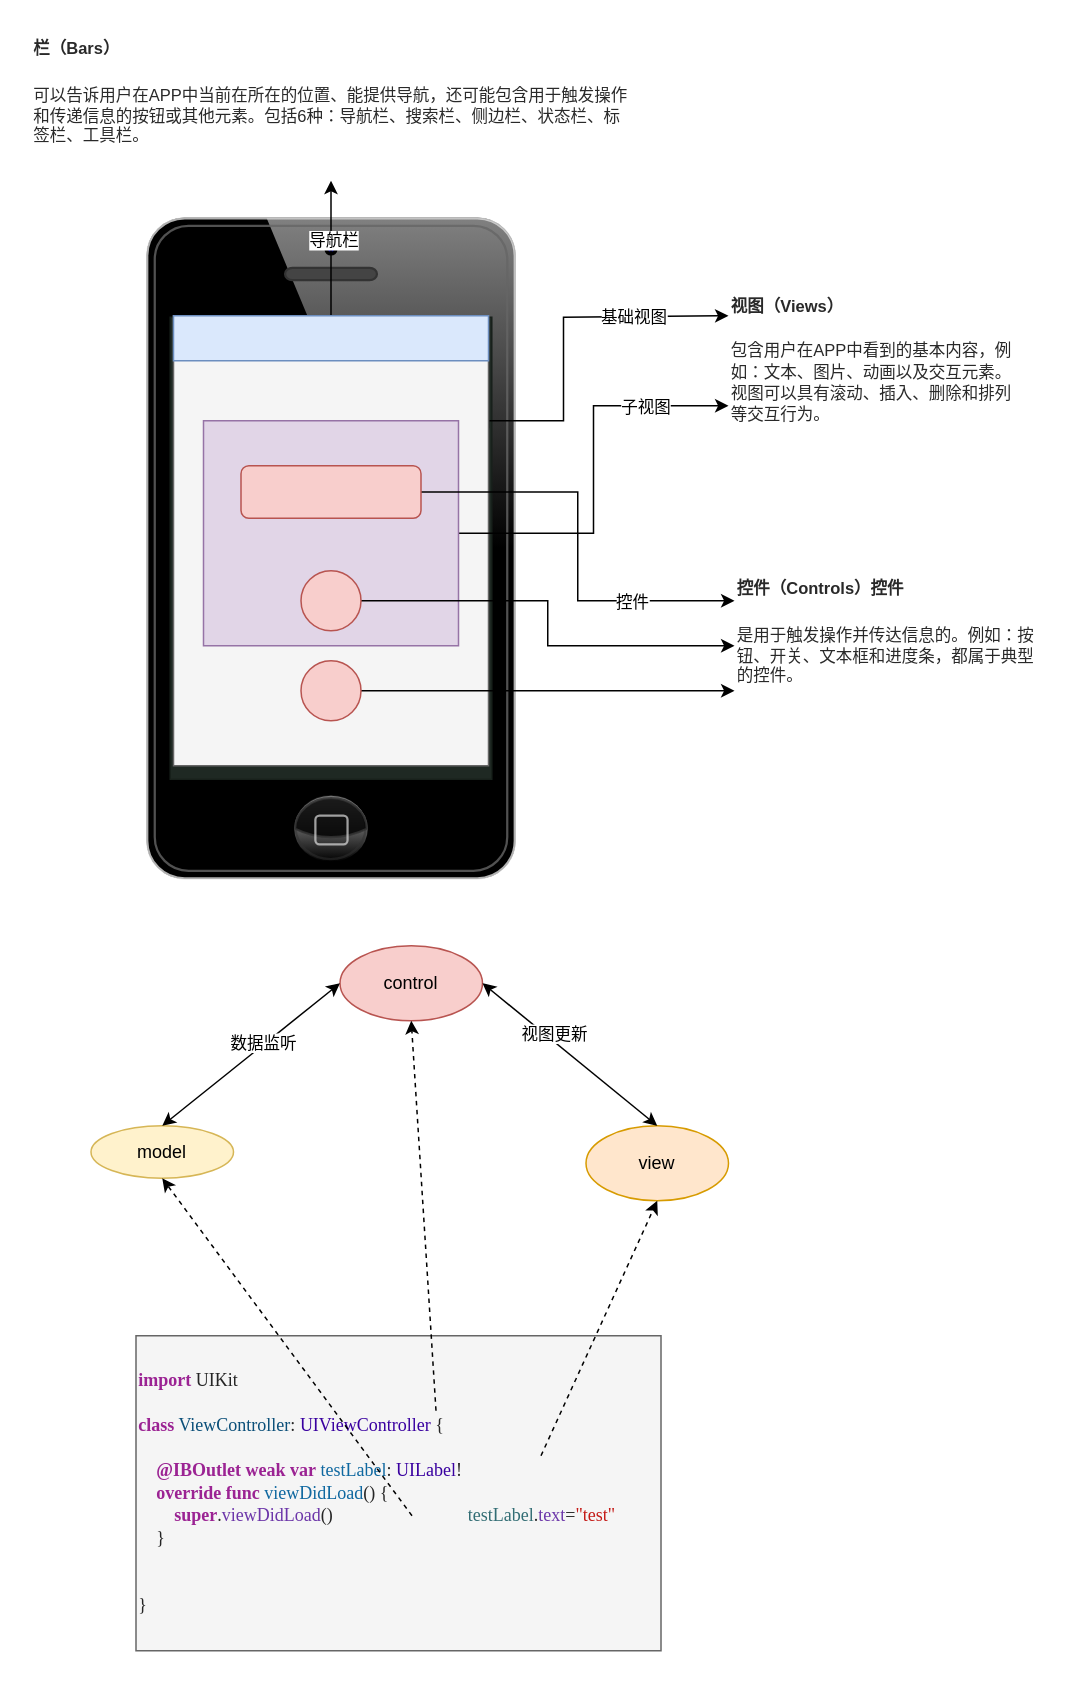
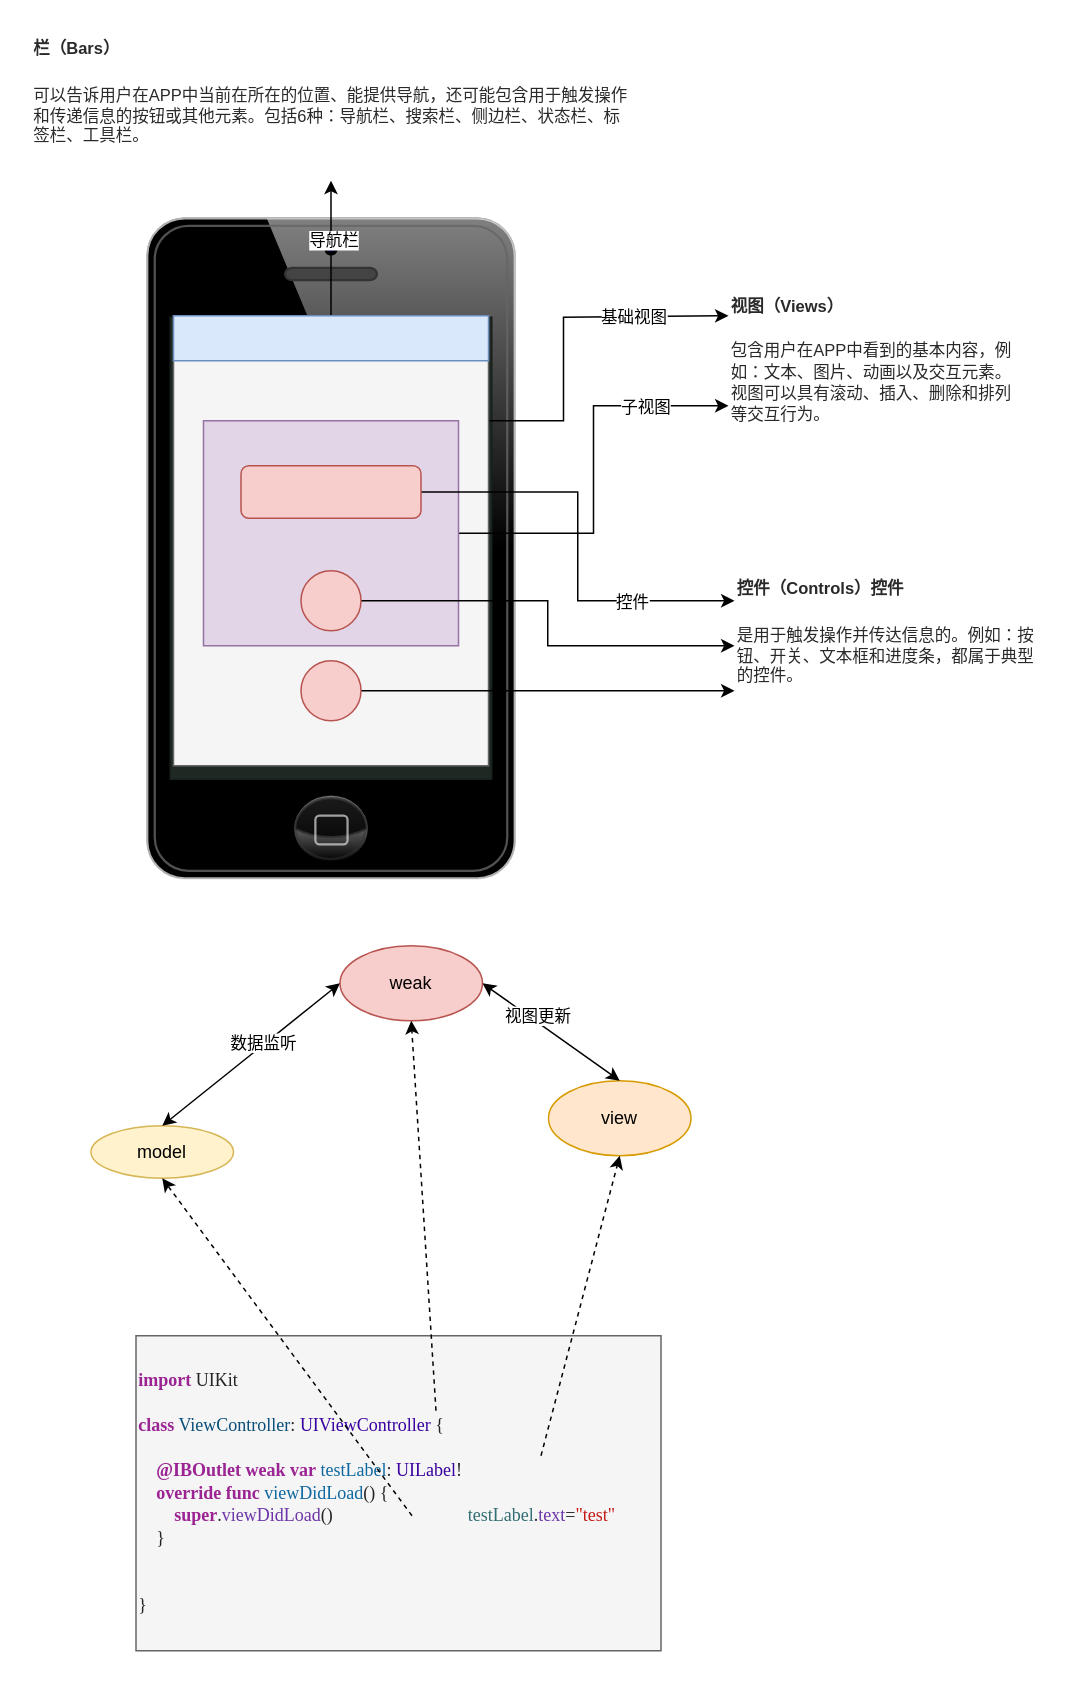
  <mxCell id="0" />
  <mxCell id="1" parent="0" />
  <mxCell id="2" value="&lt;p class=&quot;p1&quot; style=&quot;margin: 0px ; font-stretch: normal ; line-height: normal ; font-family: &amp;#34;menlo&amp;#34; ; color: rgba(0 , 0 , 0 , 0.85)&quot;&gt;&lt;span class=&quot;s1&quot; style=&quot;color: rgb(155 , 35 , 147)&quot;&gt;&lt;b&gt;import&lt;/b&gt;&lt;/span&gt; UIKit&lt;/p&gt;&lt;p class=&quot;p4&quot; style=&quot;margin: 0px ; font-stretch: normal ; line-height: normal ; font-family: &amp;#34;menlo&amp;#34; ; color: rgba(0 , 0 , 0 , 0.85) ; min-height: 14px&quot;&gt;&lt;br&gt;&lt;/p&gt;&lt;p class=&quot;p5&quot; style=&quot;margin: 0px ; font-stretch: normal ; line-height: normal ; font-family: &amp;#34;menlo&amp;#34; ; color: rgb(57 , 0 , 160)&quot;&gt;&lt;span class=&quot;s1&quot; style=&quot;color: rgb(155 , 35 , 147)&quot;&gt;&lt;b&gt;class&lt;/b&gt;&lt;/span&gt;&lt;span class=&quot;s2&quot; style=&quot;color: rgba(0 , 0 , 0 , 0.85)&quot;&gt; &lt;/span&gt;&lt;span class=&quot;s3&quot; style=&quot;color: rgb(11 , 79 , 121)&quot;&gt;ViewController&lt;/span&gt;&lt;span class=&quot;s2&quot; style=&quot;color: rgba(0 , 0 , 0 , 0.85)&quot;&gt;: &lt;/span&gt;UIViewController&lt;span class=&quot;s2&quot; style=&quot;color: rgba(0 , 0 , 0 , 0.85)&quot;&gt; {&lt;/span&gt;&lt;/p&gt;&lt;p class=&quot;p4&quot; style=&quot;margin: 0px ; font-stretch: normal ; line-height: normal ; font-family: &amp;#34;menlo&amp;#34; ; color: rgba(0 , 0 , 0 , 0.85) ; min-height: 14px&quot;&gt;&lt;br&gt;&lt;/p&gt;&lt;p class=&quot;p3&quot; style=&quot;margin: 0px ; font-stretch: normal ; line-height: normal ; font-family: &amp;#34;menlo&amp;#34; ; color: rgb(155 , 35 , 147)&quot;&gt;&lt;span class=&quot;s2&quot; style=&quot;color: rgba(0 , 0 , 0 , 0.85)&quot;&gt;&amp;nbsp; &amp;nbsp; &lt;/span&gt;&lt;b&gt;@IBOutlet&lt;/b&gt;&lt;span class=&quot;s2&quot; style=&quot;color: rgba(0 , 0 , 0 , 0.85)&quot;&gt; &lt;/span&gt;&lt;b&gt;weak&lt;/b&gt;&lt;span class=&quot;s2&quot; style=&quot;color: rgba(0 , 0 , 0 , 0.85)&quot;&gt; &lt;/span&gt;&lt;b&gt;var&lt;/b&gt;&lt;span class=&quot;s2&quot; style=&quot;color: rgba(0 , 0 , 0 , 0.85)&quot;&gt; &lt;/span&gt;&lt;span class=&quot;s4&quot; style=&quot;color: rgb(15 , 104 , 160)&quot;&gt;testLabel&lt;/span&gt;&lt;span class=&quot;s2&quot; style=&quot;color: rgba(0 , 0 , 0 , 0.85)&quot;&gt;: &lt;/span&gt;&lt;span class=&quot;s5&quot; style=&quot;color: rgb(57 , 0 , 160)&quot;&gt;UILabel&lt;/span&gt;&lt;span class=&quot;s2&quot; style=&quot;color: rgba(0 , 0 , 0 , 0.85)&quot;&gt;!&lt;/span&gt;&lt;/p&gt;&lt;p class=&quot;p3&quot; style=&quot;margin: 0px ; font-stretch: normal ; line-height: normal ; font-family: &amp;#34;menlo&amp;#34; ; color: rgb(155 , 35 , 147)&quot;&gt;&lt;span class=&quot;s2&quot; style=&quot;color: rgba(0 , 0 , 0 , 0.85)&quot;&gt;&amp;nbsp; &amp;nbsp; &lt;/span&gt;&lt;b&gt;override&lt;/b&gt;&lt;span class=&quot;s2&quot; style=&quot;color: rgba(0 , 0 , 0 , 0.85)&quot;&gt; &lt;/span&gt;&lt;b&gt;func&lt;/b&gt;&lt;span class=&quot;s2&quot; style=&quot;color: rgba(0 , 0 , 0 , 0.85)&quot;&gt; &lt;/span&gt;&lt;span class=&quot;s4&quot; style=&quot;color: rgb(15 , 104 , 160)&quot;&gt;viewDidLoad&lt;/span&gt;&lt;span class=&quot;s2&quot; style=&quot;color: rgba(0 , 0 , 0 , 0.85)&quot;&gt;() {&lt;/span&gt;&lt;/p&gt;&lt;p class=&quot;p1&quot; style=&quot;margin: 0px ; font-stretch: normal ; line-height: normal ; font-family: &amp;#34;menlo&amp;#34; ; color: rgba(0 , 0 , 0 , 0.85)&quot;&gt;&lt;span class=&quot;Apple-converted-space&quot;&gt;&amp;nbsp; &amp;nbsp; &amp;nbsp; &amp;nbsp; &lt;/span&gt;&lt;span class=&quot;s1&quot; style=&quot;color: rgb(155 , 35 , 147)&quot;&gt;&lt;b&gt;super&lt;/b&gt;&lt;/span&gt;.&lt;span class=&quot;s6&quot; style=&quot;color: rgb(108 , 54 , 169)&quot;&gt;viewDidLoad&lt;/span&gt;()&lt;span class=&quot;Apple-converted-space&quot;&gt;&amp;nbsp; &amp;nbsp; &amp;nbsp; &amp;nbsp; &amp;nbsp; &amp;nbsp; &amp;nbsp; &amp;nbsp; &amp;nbsp; &amp;nbsp; &amp;nbsp; &amp;nbsp; &amp;nbsp; &amp;nbsp; &amp;nbsp;&amp;nbsp;&lt;/span&gt;&lt;span class=&quot;s7&quot; style=&quot;color: rgb(50 , 109 , 116)&quot;&gt;testLabel&lt;/span&gt;.&lt;span class=&quot;s6&quot; style=&quot;color: rgb(108 , 54 , 169)&quot;&gt;text&lt;/span&gt;=&lt;span class=&quot;s8&quot; style=&quot;color: rgb(196 , 26 , 22)&quot;&gt;&quot;test&quot;&lt;/span&gt;&lt;/p&gt;&lt;p class=&quot;p1&quot; style=&quot;margin: 0px ; font-stretch: normal ; line-height: normal ; font-family: &amp;#34;menlo&amp;#34; ; color: rgba(0 , 0 , 0 , 0.85)&quot;&gt;&lt;span class=&quot;Apple-converted-space&quot;&gt;&amp;nbsp; &amp;nbsp; &lt;/span&gt;}&lt;/p&gt;&lt;p class=&quot;p4&quot; style=&quot;margin: 0px ; font-stretch: normal ; line-height: normal ; font-family: &amp;#34;menlo&amp;#34; ; color: rgba(0 , 0 , 0 , 0.85) ; min-height: 14px&quot;&gt;&lt;br&gt;&lt;/p&gt;&lt;p class=&quot;p4&quot; style=&quot;margin: 0px ; font-stretch: normal ; line-height: normal ; font-family: &amp;#34;menlo&amp;#34; ; color: rgba(0 , 0 , 0 , 0.85) ; min-height: 14px&quot;&gt;&lt;br&gt;&lt;/p&gt;&lt;p class=&quot;p1&quot; style=&quot;margin: 0px ; font-stretch: normal ; line-height: normal ; font-family: &amp;#34;menlo&amp;#34; ; color: rgba(0 , 0 , 0 , 0.85)&quot;&gt;}&lt;/p&gt;" style="text;html=1;strokeColor=#666666;fillColor=#f5f5f5;align=left;verticalAlign=middle;whiteSpace=wrap;rounded=0;fontColor=#333333;" vertex="1" parent="1"><mxGeometry x="90" y="890" width="350" height="210" as="geometry" /></mxCell>
  <mxCell id="3" value="" style="verticalLabelPosition=bottom;verticalAlign=top;html=1;shadow=0;dashed=0;strokeWidth=1;shape=mxgraph.ios.iPhone;bgStyle=bgGreen;fillColor=#aaaaaa;" vertex="1" parent="1"><mxGeometry x="97.5" y="145" width="245" height="440" as="geometry" /></mxCell>
  <mxCell id="4" style="edgeStyle=orthogonalEdgeStyle;rounded=0;orthogonalLoop=1;jettySize=auto;html=1;exitX=1;exitY=0.25;exitDx=0;exitDy=0;entryX=0;entryY=0.25;entryDx=0;entryDy=0;" edge="1" parent="1" source="6" target="20"><mxGeometry relative="1" as="geometry"><mxPoint x="455" y="210" as="targetPoint" /><Array as="points"><mxPoint x="375" y="280" /><mxPoint x="375" y="211" /></Array></mxGeometry></mxCell>
  <mxCell id="5" value="基础视图" style="edgeLabel;html=1;align=center;verticalAlign=middle;resizable=0;points=[];" vertex="1" connectable="0" parent="4"><mxGeometry x="-0.773" relative="1" as="geometry"><mxPoint x="74" y="-70" as="offset" /></mxGeometry></mxCell>
  <mxCell id="6" value="" style="rounded=0;whiteSpace=wrap;html=1;fillColor=#f5f5f5;strokeColor=#666666;fontColor=#333333;" vertex="1" parent="1"><mxGeometry x="115" y="210" width="210" height="300" as="geometry" /></mxCell>
  <mxCell id="7" style="edgeStyle=orthogonalEdgeStyle;rounded=0;orthogonalLoop=1;jettySize=auto;html=1;" edge="1" parent="1" source="9" target="21"><mxGeometry relative="1" as="geometry"><mxPoint x="75" y="180" as="targetPoint" /></mxGeometry></mxCell>
  <mxCell id="8" value="导航栏" style="edgeLabel;html=1;align=center;verticalAlign=middle;resizable=0;points=[];" vertex="1" connectable="0" parent="7"><mxGeometry x="0.14" y="-1" relative="1" as="geometry"><mxPoint as="offset" /></mxGeometry></mxCell>
  <mxCell id="9" value="" style="rounded=0;whiteSpace=wrap;html=1;fillColor=#dae8fc;strokeColor=#6c8ebf;" vertex="1" parent="1"><mxGeometry x="115" y="210" width="210" height="30" as="geometry" /></mxCell>
  <mxCell id="10" style="edgeStyle=orthogonalEdgeStyle;rounded=0;orthogonalLoop=1;jettySize=auto;html=1;entryX=0;entryY=0.75;entryDx=0;entryDy=0;" edge="1" parent="1" source="12" target="20"><mxGeometry relative="1" as="geometry" /></mxCell>
  <mxCell id="11" value="子视图" style="edgeLabel;html=1;align=center;verticalAlign=middle;resizable=0;points=[];" vertex="1" connectable="0" parent="10"><mxGeometry x="0.574" relative="1" as="geometry"><mxPoint as="offset" /></mxGeometry></mxCell>
  <mxCell id="12" value="" style="rounded=0;whiteSpace=wrap;html=1;fillColor=#e1d5e7;strokeColor=#9673a6;" vertex="1" parent="1"><mxGeometry x="135" y="280" width="170" height="150" as="geometry" /></mxCell>
  <mxCell id="13" style="edgeStyle=orthogonalEdgeStyle;rounded=0;orthogonalLoop=1;jettySize=auto;html=1;entryX=0;entryY=0.75;entryDx=0;entryDy=0;" edge="1" parent="1" source="14" target="22"><mxGeometry relative="1" as="geometry" /></mxCell>
  <mxCell id="14" value="" style="ellipse;whiteSpace=wrap;html=1;aspect=fixed;fillColor=#f8cecc;strokeColor=#b85450;" vertex="1" parent="1"><mxGeometry x="200" y="440" width="40" height="40" as="geometry" /></mxCell>
  <mxCell id="15" style="edgeStyle=orthogonalEdgeStyle;rounded=0;orthogonalLoop=1;jettySize=auto;html=1;entryX=0;entryY=0.5;entryDx=0;entryDy=0;" edge="1" parent="1" source="16" target="22"><mxGeometry relative="1" as="geometry" /></mxCell>
  <mxCell id="16" value="" style="ellipse;whiteSpace=wrap;html=1;aspect=fixed;fillColor=#f8cecc;strokeColor=#b85450;" vertex="1" parent="1"><mxGeometry x="200" y="380" width="40" height="40" as="geometry" /></mxCell>
  <mxCell id="17" style="edgeStyle=orthogonalEdgeStyle;rounded=0;orthogonalLoop=1;jettySize=auto;html=1;entryX=0;entryY=0.25;entryDx=0;entryDy=0;" edge="1" parent="1" source="19" target="22"><mxGeometry relative="1" as="geometry" /></mxCell>
  <mxCell id="18" value="控件" style="edgeLabel;html=1;align=center;verticalAlign=middle;resizable=0;points=[];" vertex="1" connectable="0" parent="17"><mxGeometry x="0.512" relative="1" as="geometry"><mxPoint as="offset" /></mxGeometry></mxCell>
  <mxCell id="19" value="" style="rounded=1;whiteSpace=wrap;html=1;fillColor=#f8cecc;strokeColor=#b85450;" vertex="1" parent="1"><mxGeometry x="160" y="310" width="120" height="35" as="geometry" /></mxCell>
  <mxCell id="20" value="&lt;span style=&quot;color: rgba(0 , 0 , 0 , 0.84)&quot;&gt;&lt;font style=&quot;font-size: 11px&quot;&gt;&lt;b&gt;视图（Views）&lt;br&gt;&lt;br&gt;&lt;/b&gt;包含用户在APP中看到的基本内容，例如：文本、图片、动画以及交互元素。视图可以具有滚动、插入、删除和排列等交互行为。&lt;/font&gt;&lt;/span&gt;" style="text;html=1;strokeColor=none;fillColor=none;align=left;verticalAlign=middle;whiteSpace=wrap;rounded=0;" vertex="1" parent="1"><mxGeometry x="485" y="180" width="190" height="120" as="geometry" /></mxCell>
  <mxCell id="21" value="&lt;p style=&quot;margin-bottom: 18px ; margin-top: 0px ; color: rgba(0 , 0 , 0 , 0.84) ; font-family: &amp;#34;pingfang sc&amp;#34; , &amp;#34;hiragino sans gb&amp;#34; , &amp;#34;microsoft yahei&amp;#34; , &amp;#34;stheiti&amp;#34; , &amp;#34;wenquanyi micro hei&amp;#34; , &amp;#34;helvetica&amp;#34; , &amp;#34;arial&amp;#34; , sans-serif ; font-size: 11px&quot;&gt;&lt;span style=&quot;font-weight: 700 ; font-size: 11px&quot;&gt;&lt;font style=&quot;font-size: 11px&quot;&gt;栏（Bars）&lt;/font&gt;&lt;/span&gt;&lt;/p&gt;&lt;p style=&quot;margin-bottom: 18px ; margin-top: 0px ; color: rgba(0 , 0 , 0 , 0.84) ; font-family: &amp;#34;pingfang sc&amp;#34; , &amp;#34;hiragino sans gb&amp;#34; , &amp;#34;microsoft yahei&amp;#34; , &amp;#34;stheiti&amp;#34; , &amp;#34;wenquanyi micro hei&amp;#34; , &amp;#34;helvetica&amp;#34; , &amp;#34;arial&amp;#34; , sans-serif ; font-size: 11px&quot;&gt;&lt;span&gt;可以告诉用户在APP中当前在所在的位置、能提供导航，还可能包含用于触发操作和传递信息的按钮或其他元素。包括6种：导航栏、搜索栏、侧边栏、状态栏、标签栏、工具栏。&lt;/span&gt;&lt;/p&gt;" style="text;html=1;strokeColor=none;fillColor=none;align=left;verticalAlign=middle;whiteSpace=wrap;rounded=0;" vertex="1" parent="1"><mxGeometry x="20" y="20" width="400" height="100" as="geometry" /></mxCell>
  <mxCell id="22" value="&lt;p style=&quot;margin-bottom: 18px ; margin-top: 0px ; color: rgba(0 , 0 , 0 , 0.84) ; font-family: &amp;#34;pingfang sc&amp;#34; , &amp;#34;hiragino sans gb&amp;#34; , &amp;#34;microsoft yahei&amp;#34; , &amp;#34;stheiti&amp;#34; , &amp;#34;wenquanyi micro hei&amp;#34; , &amp;#34;helvetica&amp;#34; , &amp;#34;arial&amp;#34; , sans-serif ; font-size: 11px&quot;&gt;&lt;span&gt;&lt;b&gt;控件（Controls）控件&lt;/b&gt;&lt;/span&gt;&lt;/p&gt;&lt;p style=&quot;margin-bottom: 18px ; margin-top: 0px ; color: rgba(0 , 0 , 0 , 0.84) ; font-family: &amp;#34;pingfang sc&amp;#34; , &amp;#34;hiragino sans gb&amp;#34; , &amp;#34;microsoft yahei&amp;#34; , &amp;#34;stheiti&amp;#34; , &amp;#34;wenquanyi micro hei&amp;#34; , &amp;#34;helvetica&amp;#34; , &amp;#34;arial&amp;#34; , sans-serif ; font-size: 11px&quot;&gt;&lt;span&gt;是用于触发操作并传达信息的。例如：按钮、开关、文本框和进度条，都属于典型的控件。&lt;/span&gt;&lt;/p&gt;" style="text;html=1;strokeColor=none;fillColor=none;align=left;verticalAlign=middle;whiteSpace=wrap;rounded=0;" vertex="1" parent="1"><mxGeometry x="489" y="370" width="200" height="120" as="geometry" /></mxCell>
  <mxCell id="23" value="model" style="ellipse;whiteSpace=wrap;html=1;fillColor=#fff2cc;strokeColor=#d6b656;" vertex="1" parent="1"><mxGeometry x="60" y="750" width="95" height="35" as="geometry" /></mxCell>
- <mxCell id="24" value="view" style="ellipse;whiteSpace=wrap;html=1;fillColor=#ffe6cc;strokeColor=#d79b00;" vertex="1" parent="1"><mxGeometry x="390" y="750" width="95" height="50" as="geometry" /></mxCell>
- <mxCell id="25" value="control" style="ellipse;whiteSpace=wrap;html=1;fillColor=#f8cecc;strokeColor=#b85450;" vertex="1" parent="1"><mxGeometry x="226" y="630" width="95" height="50" as="geometry" /></mxCell>
+ <mxCell id="24" value="view" style="ellipse;whiteSpace=wrap;html=1;fillColor=#ffe6cc;strokeColor=#d79b00;" vertex="1" parent="1"><mxGeometry x="365" y="720" width="95" height="50" as="geometry" /></mxCell>
+ <mxCell id="25" value="weak" style="ellipse;whiteSpace=wrap;html=1;fillColor=#f8cecc;strokeColor=#b85450;" vertex="1" parent="1"><mxGeometry x="226" y="630" width="95" height="50" as="geometry" /></mxCell>
  <mxCell id="26" value="" style="endArrow=classic;startArrow=classic;html=1;entryX=0;entryY=0.5;entryDx=0;entryDy=0;exitX=0.5;exitY=0;exitDx=0;exitDy=0;" edge="1" parent="1" source="23" target="25"><mxGeometry width="50" height="50" relative="1" as="geometry"><mxPoint x="180" y="770" as="sourcePoint" /><mxPoint x="230" y="720" as="targetPoint" /></mxGeometry></mxCell>
  <mxCell id="27" value="数据监听" style="edgeLabel;html=1;align=center;verticalAlign=middle;resizable=0;points=[];" vertex="1" connectable="0" parent="26"><mxGeometry x="0.155" y="1" relative="1" as="geometry"><mxPoint x="-1" as="offset" /></mxGeometry></mxCell>
  <mxCell id="28" value="" style="endArrow=classic;startArrow=classic;html=1;entryX=1;entryY=0.5;entryDx=0;entryDy=0;exitX=0.5;exitY=0;exitDx=0;exitDy=0;" edge="1" parent="1" source="24" target="25"><mxGeometry width="50" height="50" relative="1" as="geometry"><mxPoint x="190" y="780" as="sourcePoint" /><mxPoint x="300" y="705" as="targetPoint" /></mxGeometry></mxCell>
  <mxCell id="29" value="视图更新" style="edgeLabel;html=1;align=center;verticalAlign=middle;resizable=0;points=[];" vertex="1" connectable="0" parent="28"><mxGeometry x="0.23" y="-3" relative="1" as="geometry"><mxPoint y="-1" as="offset" /></mxGeometry></mxCell>
  <mxCell id="30" value="" style="endArrow=classic;html=1;entryX=0.5;entryY=1;entryDx=0;entryDy=0;dashed=1;" edge="1" parent="1" target="25"><mxGeometry width="50" height="50" relative="1" as="geometry"><mxPoint x="290" y="940" as="sourcePoint" /><mxPoint x="340" y="890" as="targetPoint" /></mxGeometry></mxCell>
  <mxCell id="31" value="" style="endArrow=classic;html=1;dashed=1;entryX=0.5;entryY=1;entryDx=0;entryDy=0;" edge="1" parent="1" target="24"><mxGeometry width="50" height="50" relative="1" as="geometry"><mxPoint x="360" y="970" as="sourcePoint" /><mxPoint x="410" y="920" as="targetPoint" /></mxGeometry></mxCell>
  <mxCell id="32" value="" style="endArrow=classic;html=1;dashed=1;entryX=0.5;entryY=1;entryDx=0;entryDy=0;" edge="1" parent="1" target="23"><mxGeometry width="50" height="50" relative="1" as="geometry"><mxPoint x="274" y="1010" as="sourcePoint" /><mxPoint x="324" y="960" as="targetPoint" /></mxGeometry></mxCell>
